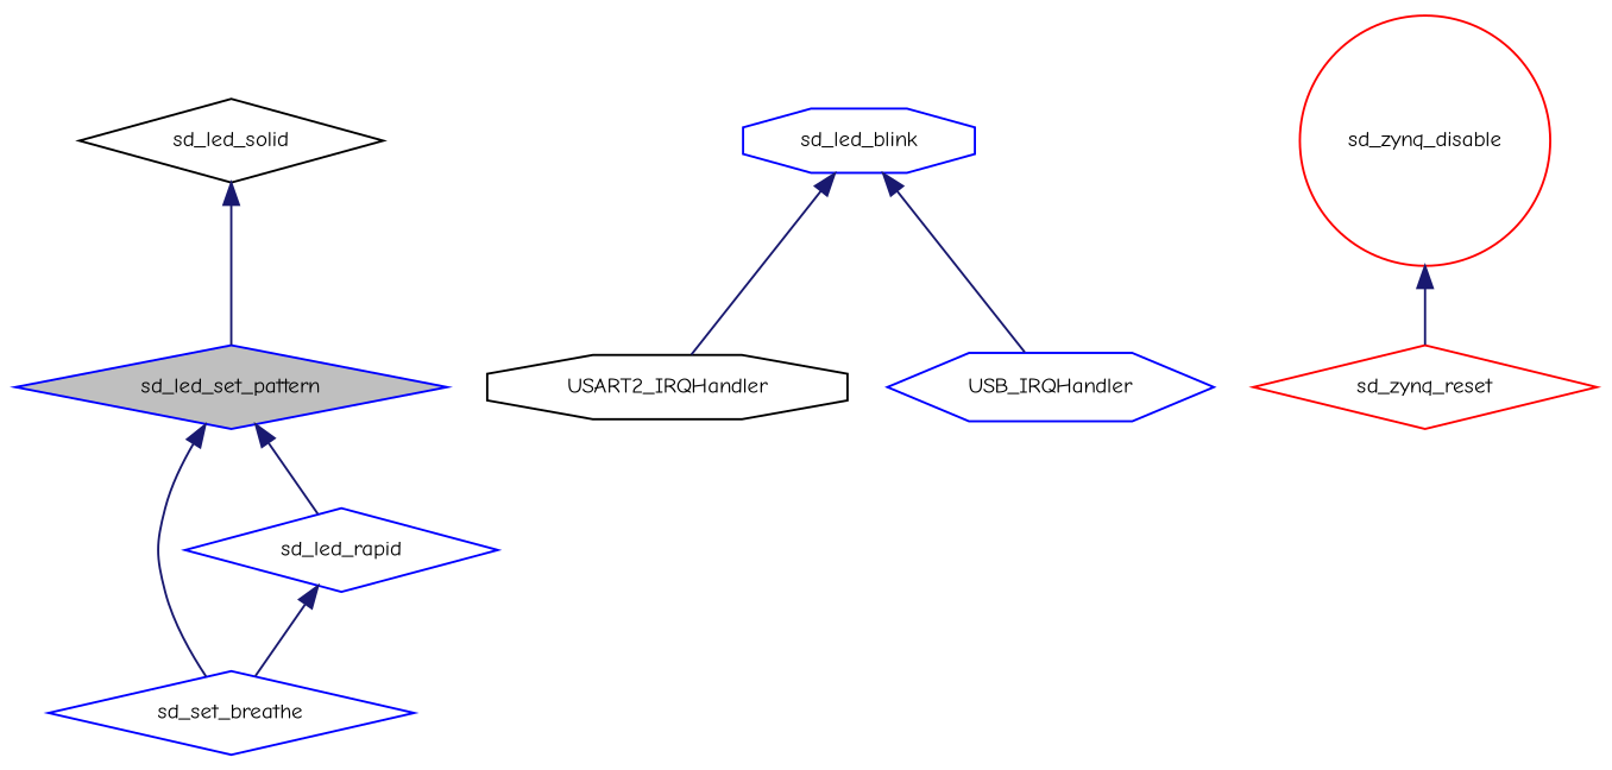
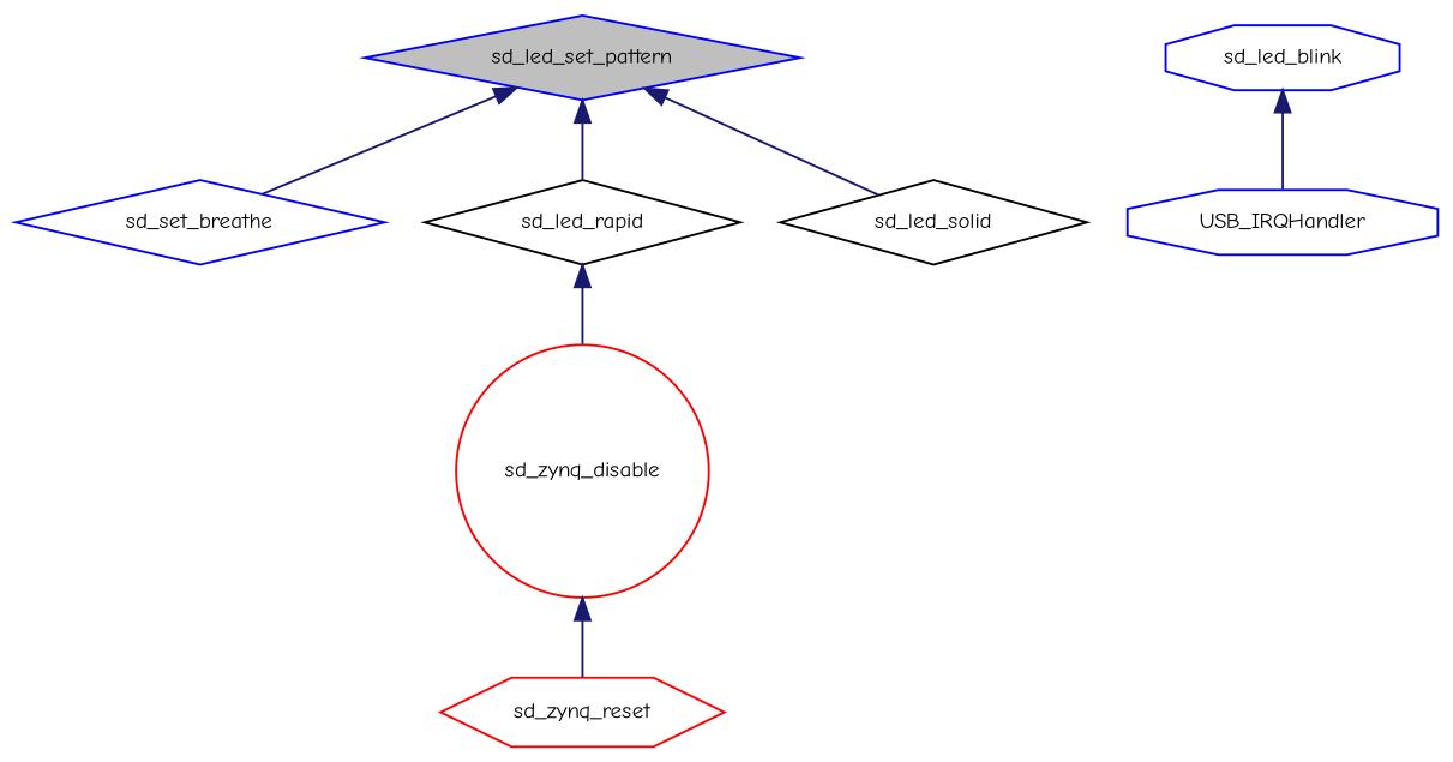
  digraph {
    fontname="Comic Neue"
    rankdir=TB
    node [color=blue fillcolor=white fontname="Comic Neue" fontsize=10 shape=diamond style=filled]
    edge [color=midnightblue dir=back fontname="Comic Neue" fontsize=10 labelfontname=Helvetica labelfontsize=10 style=solid]
    n1 [fillcolor=grey75 fontcolor=black height=0.2 label=sd_led_set_pattern width=0.4]
    n2 [height=0.2 label=sd_set_breathe width=0.4]
-   n3 [height=0.2 label=sd_led_rapid width=0.4]
+   n3 [color=black height=0.2 label=sd_led_rapid width=0.4]
    n4 [color=black height=0.2 label=sd_led_solid width=0.4]
    n5 [height=0.2 label=sd_led_blink shape=octagon width=0.4]
-   n6 [color=black height=0.2 label=USART2_IRQHandler shape=octagon width=0.4]
-   n7 [height=0.2 label=USB_IRQHandler shape=hexagon width=0.4]
+   n7 [height=0.2 label=USB_IRQHandler shape=octagon width=0.4]
    n8 [color=red height=0.2 label=sd_zynq_disable shape=circle width=0.4]
-   n9 [color=red height=0.2 label=sd_zynq_reset width=0.4]
+   n9 [color=red height=0.2 label=sd_zynq_reset shape=hexagon width=0.4]
    n1 -> n2
    n1 -> n3
-   n4 -> n1
-   n3 -> n2
-   n5 -> n6
+   n1 -> n4
+   n3 -> n8
    n5 -> n7
    n8 -> n9
  }
